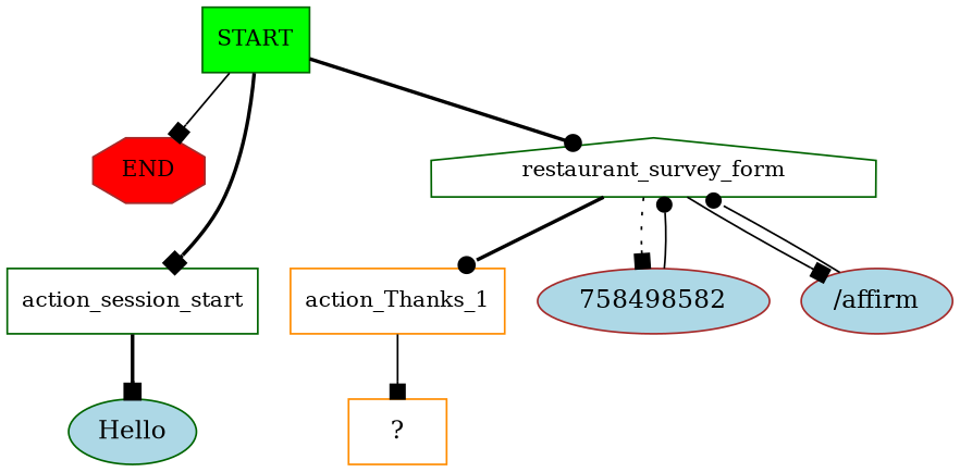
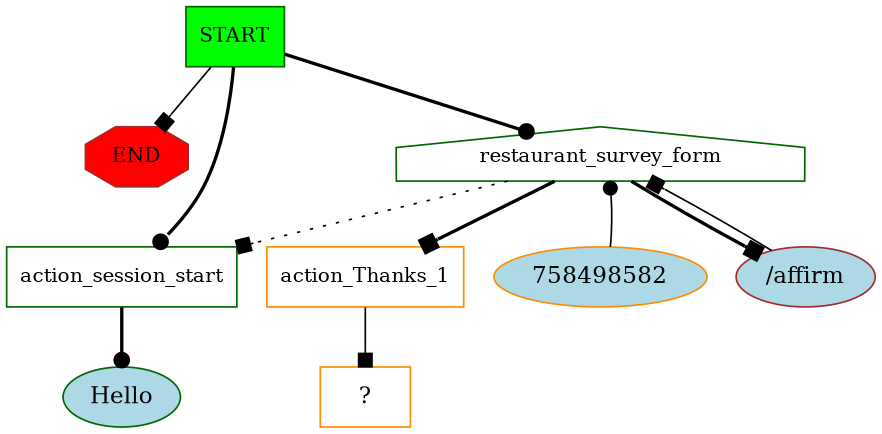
  digraph {
    node [color=darkgreen fontsize=12 shape=box style=filled]
    edge [arrowhead=box style=solid]
    n1 [fillcolor=green label=START]
    n2 [color=brown fillcolor=red label=END shape=octagon]
    n3 [label=action_session_start style=""]
    n4 [label=restaurant_survey_form shape=house style=""]
    n5 [fillcolor=lightblue label=Hello shape=ellipse fontsize=""]
    n6 [color=darkorange label=action_Thanks_1 style=""]
-   n7 [color=brown fillcolor=lightblue label=758498582 shape=ellipse fontsize=""]
+   n7 [color=darkorange fillcolor=lightblue label=758498582 shape=ellipse fontsize=""]
    n8 [color=brown fillcolor=lightblue label="/affirm" shape=ellipse fontsize=""]
    n9 [color=darkorange label="  ?  " fontsize="" style=""]
    n1 -> n2
-   n1 -> n3 [style=bold]
+   n1 -> n3 [arrowhead=dot style=bold]
    n1 -> n4 [arrowhead=dot style=bold]
-   n3 -> n5 [style=bold]
-   n4 -> n6 [arrowhead=dot style=bold]
-   n4 -> n7 [style=dotted]
-   n4 -> n8
+   n3 -> n5 [arrowhead=dot style=bold]
+   n4 -> n6 [style=bold]
+   n4 -> n3 [style=dotted]
+   n4 -> n8 [style=bold]
    n6 -> n9
    n7 -> n4 [arrowhead=dot]
-   n8 -> n4 [arrowhead=dot]
+   n8 -> n4
  }
